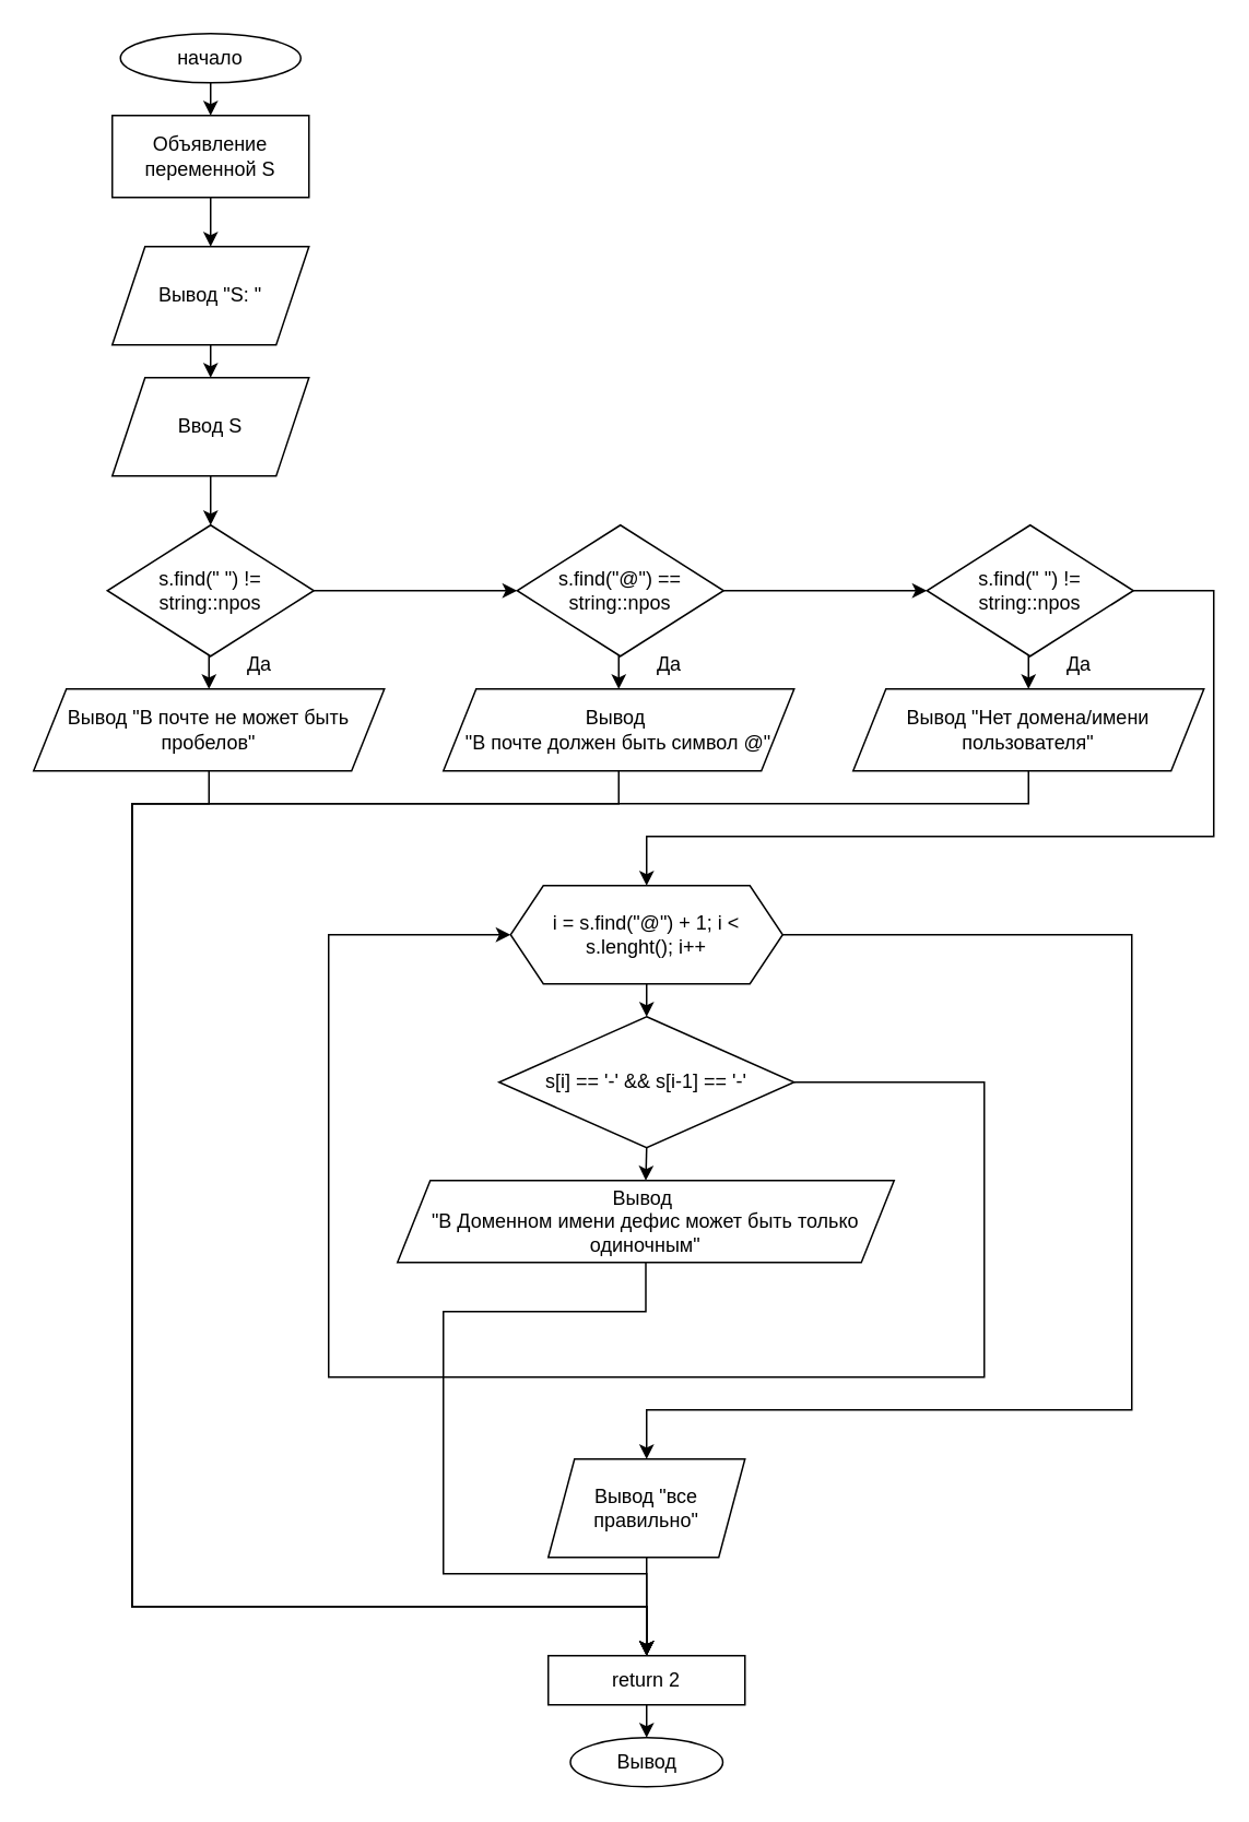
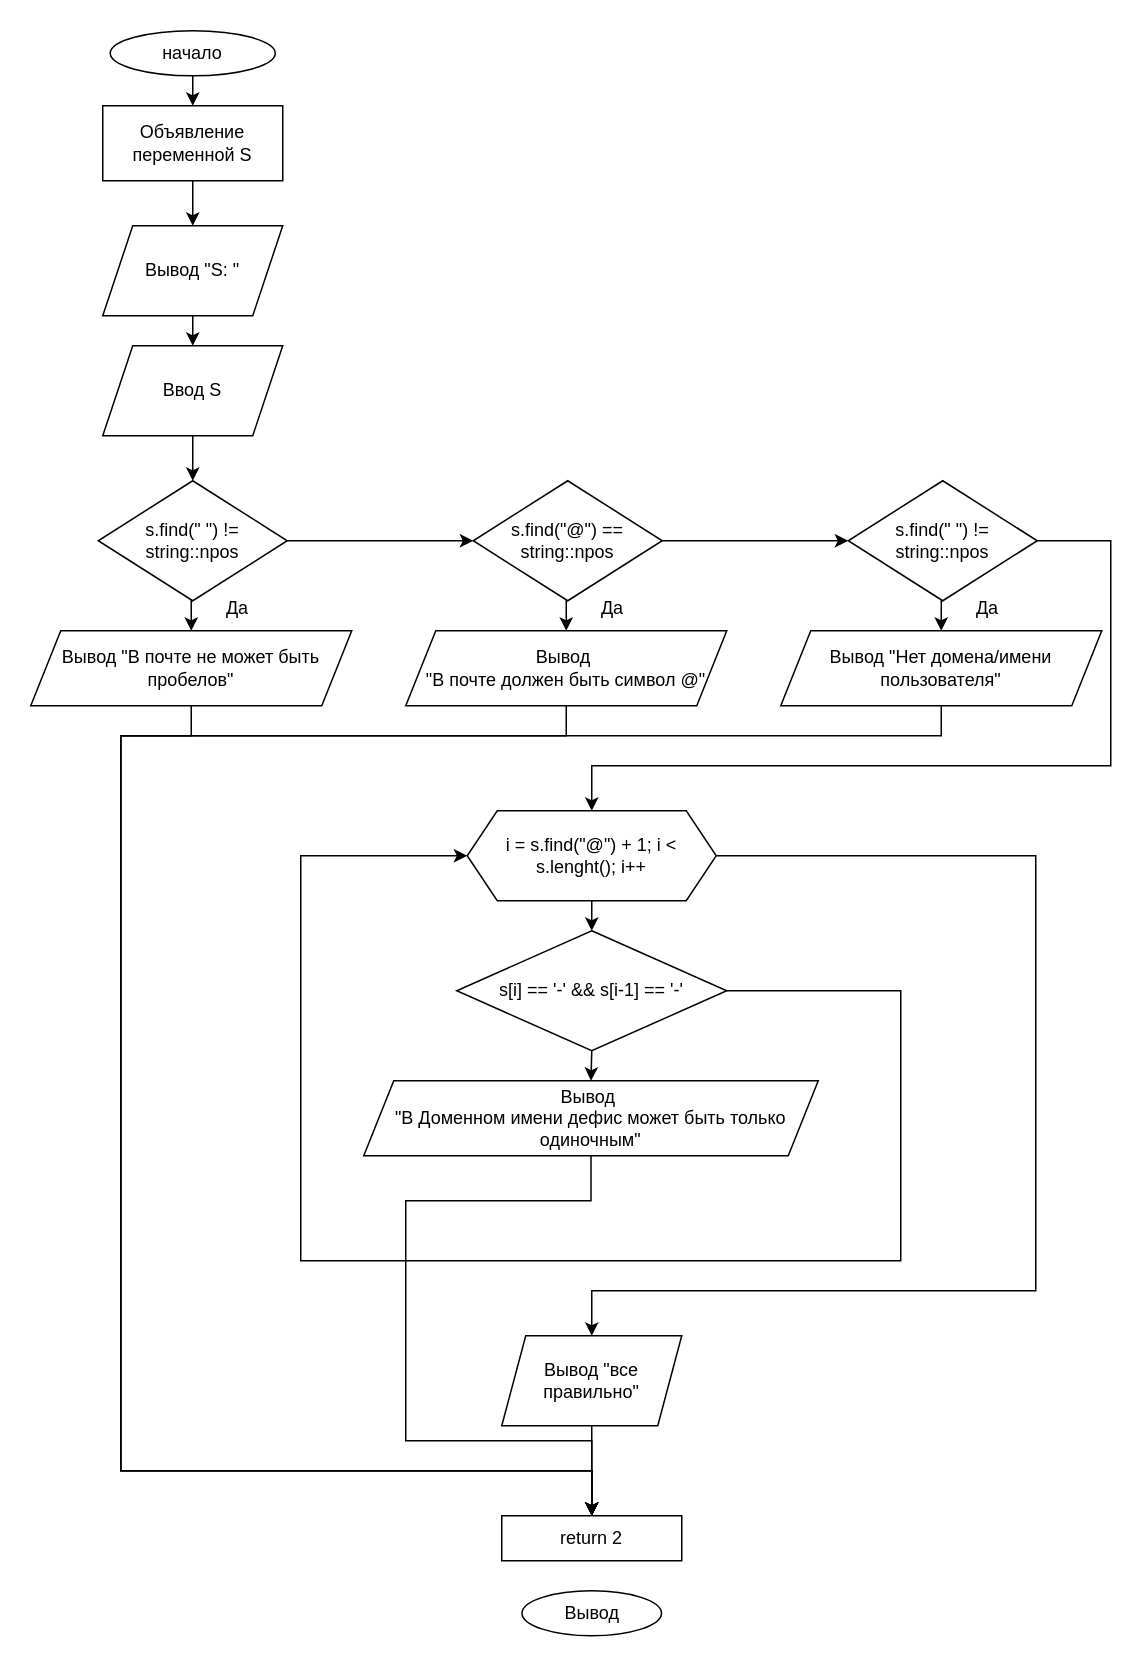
  <mxCell id="0" />
  <mxCell id="1" parent="0" />
  <mxCell id="2" style="edgeStyle=orthogonalEdgeStyle;rounded=0;orthogonalLoop=1;jettySize=auto;html=1;exitX=0.5;exitY=1;exitDx=0;exitDy=0;entryX=0.5;entryY=0;entryDx=0;entryDy=0;" edge="1" parent="1" source="3" target="5"><mxGeometry relative="1" as="geometry" /></mxCell>
  <mxCell id="3" value="начало" style="ellipse;whiteSpace=wrap;html=1;" vertex="1" parent="1"><mxGeometry x="73" y="20" width="110" height="30" as="geometry" /></mxCell>
  <mxCell id="4" style="edgeStyle=orthogonalEdgeStyle;rounded=0;orthogonalLoop=1;jettySize=auto;html=1;exitX=0.5;exitY=1;exitDx=0;exitDy=0;entryX=0.5;entryY=0;entryDx=0;entryDy=0;" edge="1" parent="1" source="5" target="7"><mxGeometry relative="1" as="geometry" /></mxCell>
  <mxCell id="5" value="Объявление переменной S" style="rounded=0;whiteSpace=wrap;html=1;" vertex="1" parent="1"><mxGeometry x="68" y="70" width="120" height="50" as="geometry" /></mxCell>
  <mxCell id="6" style="edgeStyle=orthogonalEdgeStyle;rounded=0;orthogonalLoop=1;jettySize=auto;html=1;exitX=0.5;exitY=1;exitDx=0;exitDy=0;entryX=0.5;entryY=0;entryDx=0;entryDy=0;" edge="1" parent="1" source="7" target="9"><mxGeometry relative="1" as="geometry" /></mxCell>
  <mxCell id="7" value="Вывод &quot;S: &quot;" style="shape=parallelogram;perimeter=parallelogramPerimeter;whiteSpace=wrap;html=1;fixedSize=1;" vertex="1" parent="1"><mxGeometry x="68" y="150" width="120" height="60" as="geometry" /></mxCell>
  <mxCell id="8" style="edgeStyle=orthogonalEdgeStyle;rounded=0;orthogonalLoop=1;jettySize=auto;html=1;exitX=0.5;exitY=1;exitDx=0;exitDy=0;entryX=0.5;entryY=0;entryDx=0;entryDy=0;" edge="1" parent="1" source="9" target="12"><mxGeometry relative="1" as="geometry" /></mxCell>
  <mxCell id="9" value="Ввод S" style="shape=parallelogram;perimeter=parallelogramPerimeter;whiteSpace=wrap;html=1;fixedSize=1;" vertex="1" parent="1"><mxGeometry x="68" y="230" width="120" height="60" as="geometry" /></mxCell>
  <mxCell id="10" style="edgeStyle=orthogonalEdgeStyle;rounded=0;orthogonalLoop=1;jettySize=auto;html=1;exitX=0.5;exitY=1;exitDx=0;exitDy=0;entryX=0.5;entryY=0;entryDx=0;entryDy=0;" edge="1" parent="1" source="12" target="14"><mxGeometry relative="1" as="geometry" /></mxCell>
  <mxCell id="11" style="edgeStyle=orthogonalEdgeStyle;rounded=0;orthogonalLoop=1;jettySize=auto;html=1;exitX=1;exitY=0.5;exitDx=0;exitDy=0;entryX=0;entryY=0.5;entryDx=0;entryDy=0;" edge="1" parent="1" source="12" target="21"><mxGeometry relative="1" as="geometry" /></mxCell>
  <mxCell id="12" value="s.find(&quot; &quot;) != string::npos" style="rhombus;whiteSpace=wrap;html=1;" vertex="1" parent="1"><mxGeometry x="65" y="320" width="126" height="80" as="geometry" /></mxCell>
  <mxCell id="13" style="edgeStyle=orthogonalEdgeStyle;rounded=0;orthogonalLoop=1;jettySize=auto;html=1;exitX=0.5;exitY=1;exitDx=0;exitDy=0;entryX=0.5;entryY=0;entryDx=0;entryDy=0;" edge="1" parent="1" source="14" target="16"><mxGeometry relative="1" as="geometry"><Array as="points"><mxPoint x="127" y="490" /><mxPoint x="80" y="490" /><mxPoint x="80" y="980" /><mxPoint x="394" y="980" /></Array></mxGeometry></mxCell>
  <mxCell id="14" value="Вывод &quot;В почте не может быть пробелов&quot;" style="shape=parallelogram;perimeter=parallelogramPerimeter;whiteSpace=wrap;html=1;fixedSize=1;" vertex="1" parent="1"><mxGeometry x="20" y="420" width="214" height="50" as="geometry" /></mxCell>
- <mxCell id="15" style="edgeStyle=orthogonalEdgeStyle;rounded=0;orthogonalLoop=1;jettySize=auto;html=1;exitX=0.5;exitY=1;exitDx=0;exitDy=0;entryX=0.5;entryY=0;entryDx=0;entryDy=0;" edge="1" parent="1" source="16" target="17"><mxGeometry relative="1" as="geometry" /></mxCell>
  <mxCell id="16" value="return 2" style="rounded=0;whiteSpace=wrap;html=1;" vertex="1" parent="1"><mxGeometry x="334" y="1010" width="120" height="30" as="geometry" /></mxCell>
  <mxCell id="17" value="Вывод" style="ellipse;whiteSpace=wrap;html=1;" vertex="1" parent="1"><mxGeometry x="347.5" y="1060" width="93" height="30" as="geometry" /></mxCell>
  <mxCell id="18" value="Да" style="text;html=1;align=center;verticalAlign=middle;whiteSpace=wrap;rounded=0;" vertex="1" parent="1"><mxGeometry x="128" y="390" width="60" height="30" as="geometry" /></mxCell>
  <mxCell id="19" style="edgeStyle=orthogonalEdgeStyle;rounded=0;orthogonalLoop=1;jettySize=auto;html=1;exitX=0.5;exitY=1;exitDx=0;exitDy=0;entryX=0.5;entryY=0;entryDx=0;entryDy=0;" edge="1" parent="1" source="21" target="23"><mxGeometry relative="1" as="geometry" /></mxCell>
  <mxCell id="20" style="edgeStyle=orthogonalEdgeStyle;rounded=0;orthogonalLoop=1;jettySize=auto;html=1;exitX=1;exitY=0.5;exitDx=0;exitDy=0;entryX=0;entryY=0.5;entryDx=0;entryDy=0;" edge="1" parent="1" source="21" target="27"><mxGeometry relative="1" as="geometry" /></mxCell>
  <mxCell id="21" value="s.find(&quot;@&quot;) == string::npos" style="rhombus;whiteSpace=wrap;html=1;" vertex="1" parent="1"><mxGeometry x="315" y="320" width="126" height="80" as="geometry" /></mxCell>
  <mxCell id="22" style="edgeStyle=orthogonalEdgeStyle;rounded=0;orthogonalLoop=1;jettySize=auto;html=1;exitX=0.5;exitY=1;exitDx=0;exitDy=0;entryX=0.5;entryY=0;entryDx=0;entryDy=0;" edge="1" parent="1" source="23" target="16"><mxGeometry relative="1" as="geometry"><Array as="points"><mxPoint x="377" y="490" /><mxPoint x="80" y="490" /><mxPoint x="80" y="980" /><mxPoint x="394" y="980" /></Array></mxGeometry></mxCell>
  <mxCell id="23" value="Вывод&amp;nbsp;&lt;div&gt;&quot;В почте должен быть символ @&quot;&lt;/div&gt;" style="shape=parallelogram;perimeter=parallelogramPerimeter;whiteSpace=wrap;html=1;fixedSize=1;" vertex="1" parent="1"><mxGeometry x="270" y="420" width="214" height="50" as="geometry" /></mxCell>
  <mxCell id="24" value="Да" style="text;html=1;align=center;verticalAlign=middle;whiteSpace=wrap;rounded=0;" vertex="1" parent="1"><mxGeometry x="378" y="390" width="60" height="30" as="geometry" /></mxCell>
  <mxCell id="25" style="edgeStyle=orthogonalEdgeStyle;rounded=0;orthogonalLoop=1;jettySize=auto;html=1;exitX=0.5;exitY=1;exitDx=0;exitDy=0;entryX=0.5;entryY=0;entryDx=0;entryDy=0;" edge="1" parent="1" source="27" target="29"><mxGeometry relative="1" as="geometry" /></mxCell>
  <mxCell id="26" style="edgeStyle=orthogonalEdgeStyle;rounded=0;orthogonalLoop=1;jettySize=auto;html=1;exitX=1;exitY=0.5;exitDx=0;exitDy=0;" edge="1" parent="1" source="27" target="33"><mxGeometry relative="1" as="geometry"><Array as="points"><mxPoint x="740" y="360" /><mxPoint x="740" y="510" /><mxPoint x="394" y="510" /></Array></mxGeometry></mxCell>
  <mxCell id="27" value="s.find(&quot; &quot;) != string::npos" style="rhombus;whiteSpace=wrap;html=1;" vertex="1" parent="1"><mxGeometry x="565" y="320" width="126" height="80" as="geometry" /></mxCell>
  <mxCell id="28" style="edgeStyle=orthogonalEdgeStyle;rounded=0;orthogonalLoop=1;jettySize=auto;html=1;exitX=0.5;exitY=1;exitDx=0;exitDy=0;" edge="1" parent="1" source="29" target="16"><mxGeometry relative="1" as="geometry"><Array as="points"><mxPoint x="627" y="490" /><mxPoint x="80" y="490" /><mxPoint x="80" y="980" /><mxPoint x="394" y="980" /></Array></mxGeometry></mxCell>
  <mxCell id="29" value="Вывод &quot;Нет домена/имени пользователя&quot;" style="shape=parallelogram;perimeter=parallelogramPerimeter;whiteSpace=wrap;html=1;fixedSize=1;" vertex="1" parent="1"><mxGeometry x="520" y="420" width="214" height="50" as="geometry" /></mxCell>
  <mxCell id="30" value="Да" style="text;html=1;align=center;verticalAlign=middle;whiteSpace=wrap;rounded=0;" vertex="1" parent="1"><mxGeometry x="628" y="390" width="60" height="30" as="geometry" /></mxCell>
  <mxCell id="31" style="edgeStyle=orthogonalEdgeStyle;rounded=0;orthogonalLoop=1;jettySize=auto;html=1;exitX=0.5;exitY=1;exitDx=0;exitDy=0;entryX=0.5;entryY=0;entryDx=0;entryDy=0;" edge="1" parent="1" source="33" target="36"><mxGeometry relative="1" as="geometry" /></mxCell>
  <mxCell id="32" style="edgeStyle=orthogonalEdgeStyle;rounded=0;orthogonalLoop=1;jettySize=auto;html=1;exitX=1;exitY=0.5;exitDx=0;exitDy=0;entryX=0.5;entryY=0;entryDx=0;entryDy=0;" edge="1" parent="1" source="33" target="40"><mxGeometry relative="1" as="geometry"><Array as="points"><mxPoint x="690" y="570" /><mxPoint x="690" y="860" /><mxPoint x="394" y="860" /></Array></mxGeometry></mxCell>
  <mxCell id="33" value="i = s.find(&quot;@&quot;) + 1; i &amp;lt; s.lenght(); i++" style="shape=hexagon;perimeter=hexagonPerimeter2;whiteSpace=wrap;html=1;fixedSize=1;" vertex="1" parent="1"><mxGeometry x="311" y="540" width="166" height="60" as="geometry" /></mxCell>
  <mxCell id="34" style="edgeStyle=orthogonalEdgeStyle;rounded=0;orthogonalLoop=1;jettySize=auto;html=1;exitX=0.5;exitY=1;exitDx=0;exitDy=0;entryX=0.5;entryY=0;entryDx=0;entryDy=0;" edge="1" parent="1" source="36" target="38"><mxGeometry relative="1" as="geometry" /></mxCell>
  <mxCell id="35" style="edgeStyle=orthogonalEdgeStyle;rounded=0;orthogonalLoop=1;jettySize=auto;html=1;exitX=1;exitY=0.5;exitDx=0;exitDy=0;entryX=0;entryY=0.5;entryDx=0;entryDy=0;" edge="1" parent="1" source="36" target="33"><mxGeometry relative="1" as="geometry"><Array as="points"><mxPoint x="600" y="660" /><mxPoint x="600" y="840" /><mxPoint x="200" y="840" /><mxPoint x="200" y="570" /></Array></mxGeometry></mxCell>
  <mxCell id="36" value="s[i] == '-' &amp;amp;&amp;amp; s[i-1] == '-'" style="rhombus;whiteSpace=wrap;html=1;" vertex="1" parent="1"><mxGeometry x="304" y="620" width="180" height="80" as="geometry" /></mxCell>
  <mxCell id="37" style="edgeStyle=orthogonalEdgeStyle;rounded=0;orthogonalLoop=1;jettySize=auto;html=1;exitX=0.5;exitY=1;exitDx=0;exitDy=0;entryX=0.5;entryY=0;entryDx=0;entryDy=0;" edge="1" parent="1" source="38" target="16"><mxGeometry relative="1" as="geometry"><mxPoint x="394" y="960" as="targetPoint" /><Array as="points"><mxPoint x="394" y="800" /><mxPoint x="270" y="800" /><mxPoint x="270" y="960" /><mxPoint x="394" y="960" /></Array></mxGeometry></mxCell>
  <mxCell id="38" value="Вывод&amp;nbsp;&lt;div&gt;&quot;В Доменном имени дефис может быть только одиночным&quot;&lt;/div&gt;" style="shape=parallelogram;perimeter=parallelogramPerimeter;whiteSpace=wrap;html=1;fixedSize=1;" vertex="1" parent="1"><mxGeometry x="242" y="720" width="303" height="50" as="geometry" /></mxCell>
  <mxCell id="39" style="edgeStyle=orthogonalEdgeStyle;rounded=0;orthogonalLoop=1;jettySize=auto;html=1;exitX=0.5;exitY=1;exitDx=0;exitDy=0;entryX=0.5;entryY=0;entryDx=0;entryDy=0;" edge="1" parent="1" source="40" target="16"><mxGeometry relative="1" as="geometry" /></mxCell>
  <mxCell id="40" value="Вывод &quot;все правильно&quot;" style="shape=parallelogram;perimeter=parallelogramPerimeter;whiteSpace=wrap;html=1;fixedSize=1;size=16;" vertex="1" parent="1"><mxGeometry x="334" y="890" width="120" height="60" as="geometry" /></mxCell>
